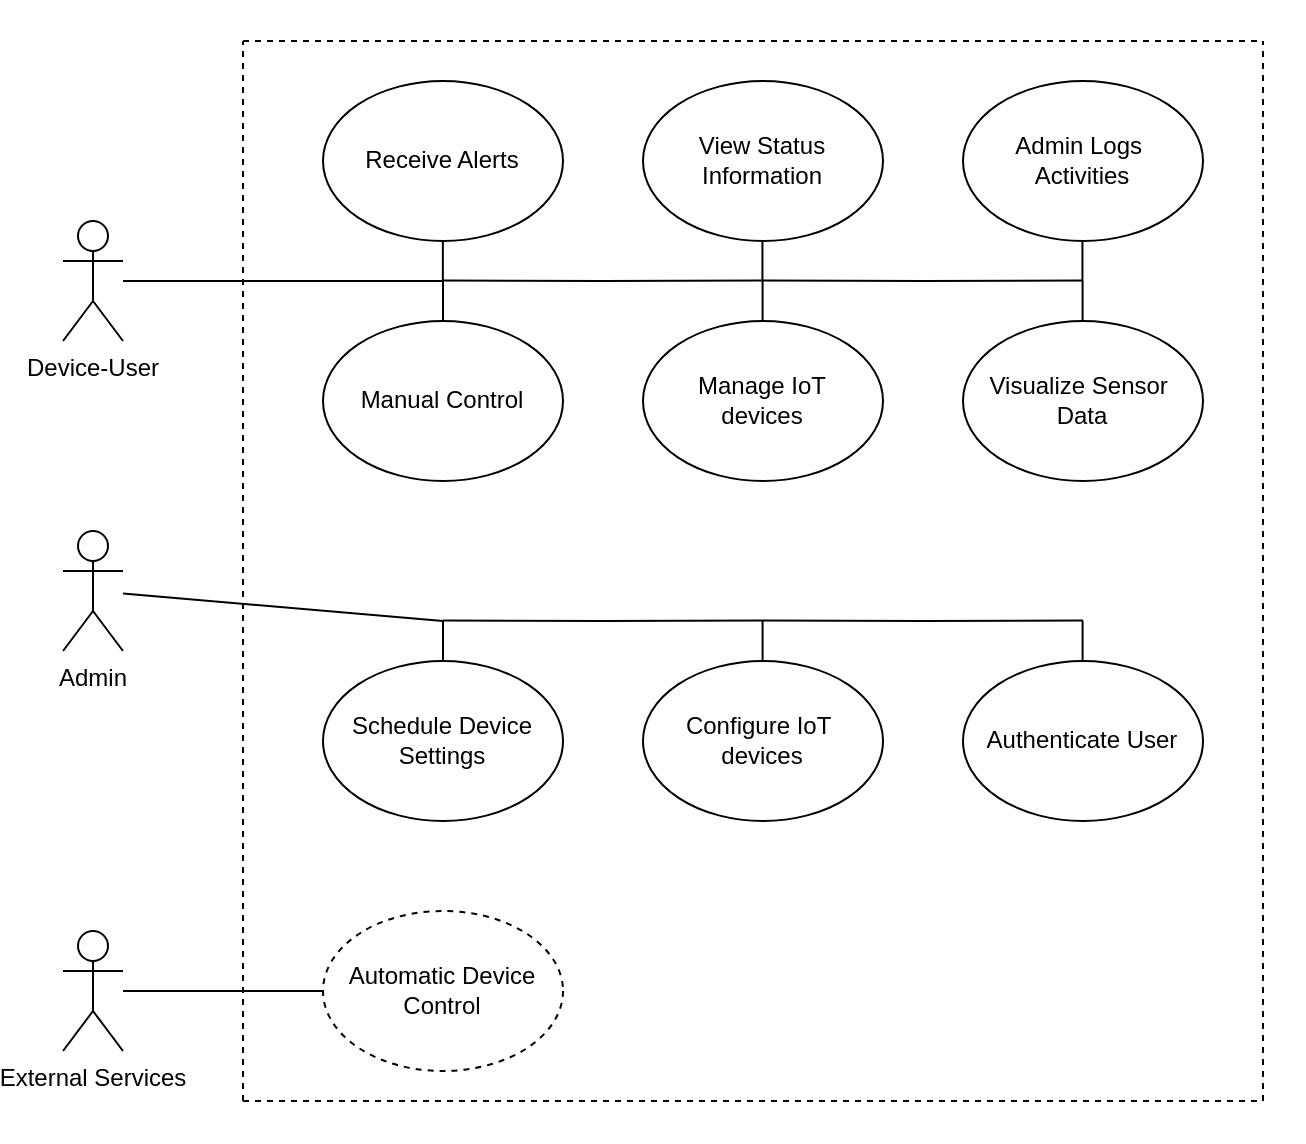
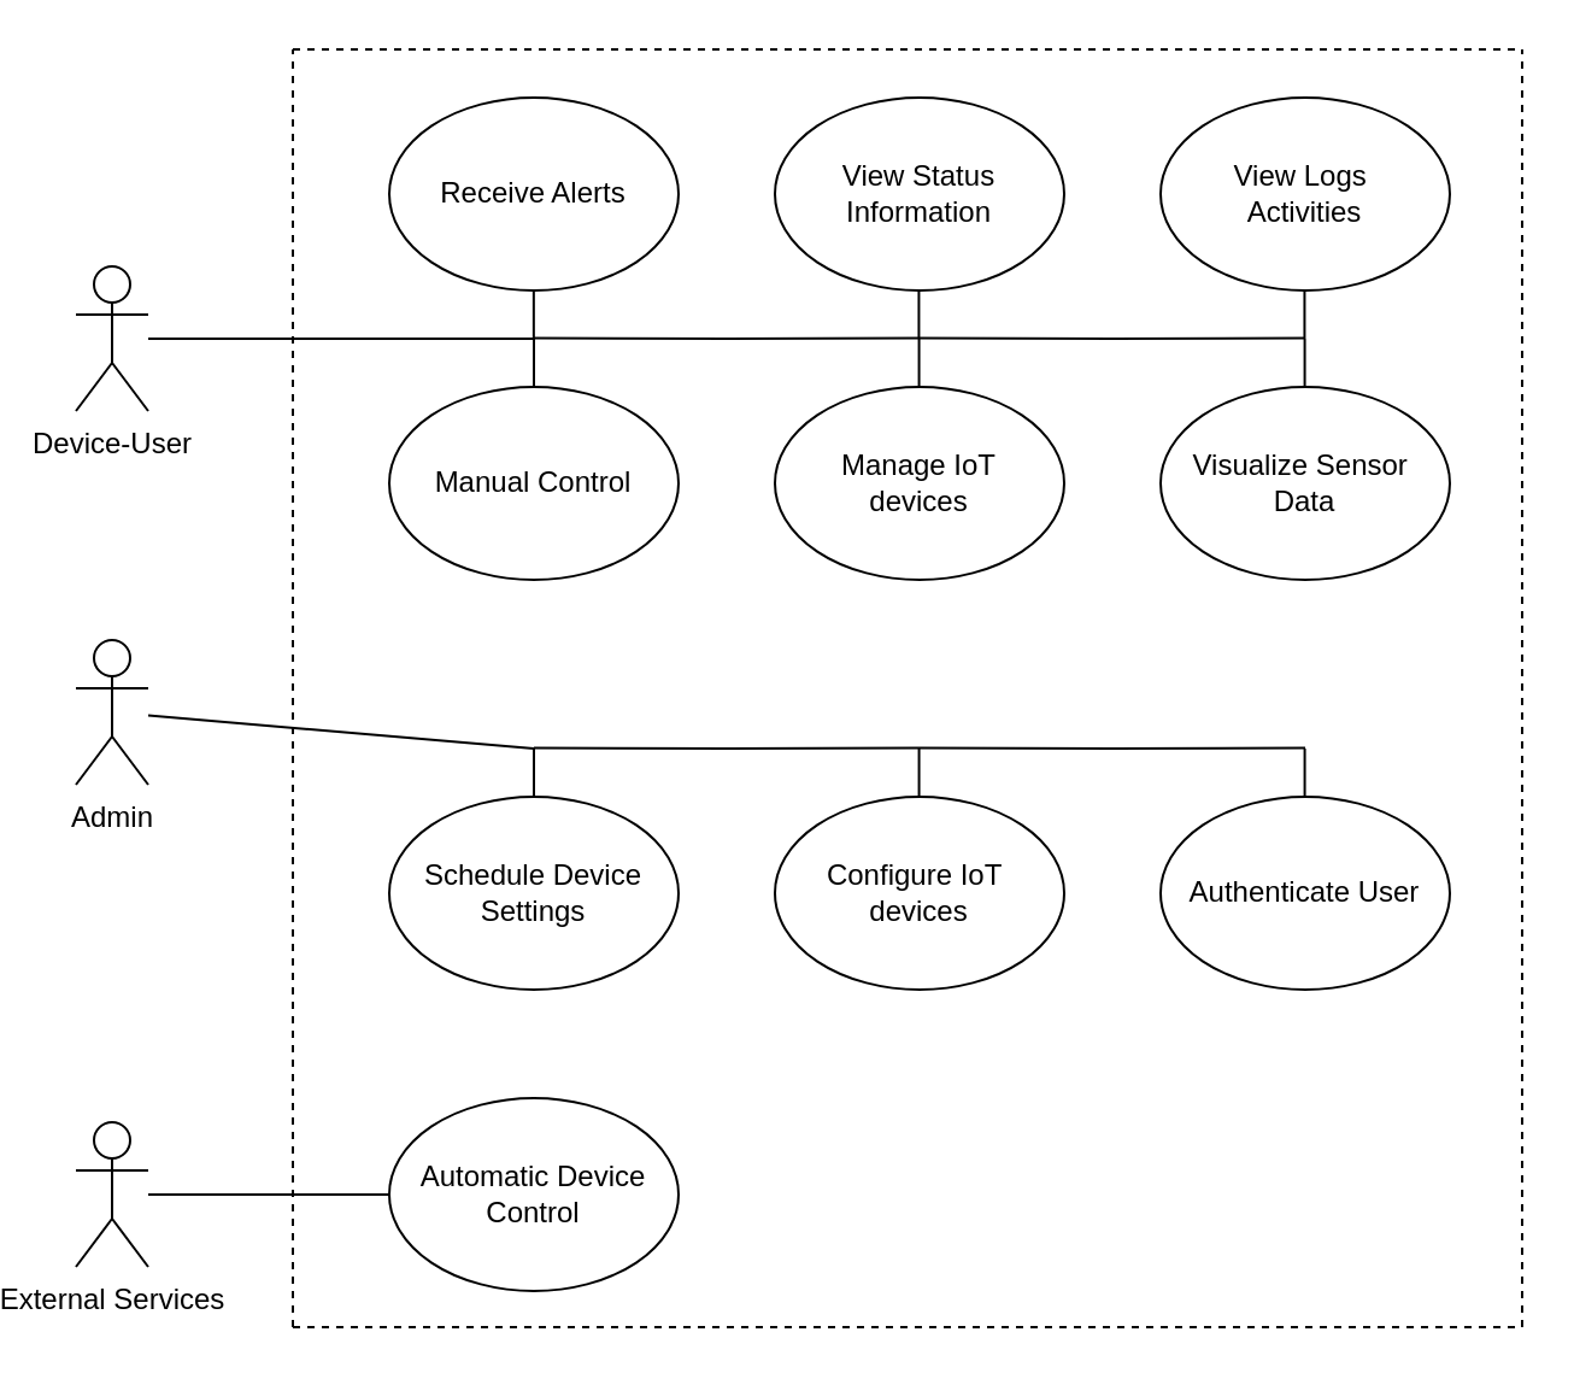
  <mxCell id="0" />
  <mxCell id="1" parent="0" />
  <mxCell id="2" value="Device-User" style="shape=umlActor;verticalLabelPosition=bottom;verticalAlign=top;html=1;outlineConnect=0;" vertex="1" parent="1"><mxGeometry x="20" y="110" width="30" height="60" as="geometry" /></mxCell>
  <mxCell id="3" value="Admin" style="shape=umlActor;verticalLabelPosition=bottom;verticalAlign=top;html=1;outlineConnect=0;" vertex="1" parent="1"><mxGeometry x="20" y="265" width="30" height="60" as="geometry" /></mxCell>
  <mxCell id="4" value="External Services" style="shape=umlActor;verticalLabelPosition=bottom;verticalAlign=top;html=1;outlineConnect=0;" vertex="1" parent="1"><mxGeometry x="20" y="465" width="30" height="60" as="geometry" /></mxCell>
  <mxCell id="5" value="Configure IoT&amp;nbsp;&lt;div&gt;devices&lt;/div&gt;" style="ellipse;whiteSpace=wrap;html=1;" vertex="1" parent="1"><mxGeometry x="310" y="330" width="120" height="80" as="geometry" /></mxCell>
  <mxCell id="6" value="Manage IoT&lt;div&gt;devices&lt;/div&gt;" style="ellipse;whiteSpace=wrap;html=1;" vertex="1" parent="1"><mxGeometry x="310" y="160" width="120" height="80" as="geometry" /></mxCell>
  <mxCell id="7" value="Receive Alerts" style="ellipse;whiteSpace=wrap;html=1;" vertex="1" parent="1"><mxGeometry x="150" y="40" width="120" height="80" as="geometry" /></mxCell>
- <mxCell id="8" value="Automatic Device Control" style="ellipse;whiteSpace=wrap;html=1;dashed=1;" vertex="1" parent="1"><mxGeometry x="150" y="455" width="120" height="80" as="geometry" /></mxCell>
+ <mxCell id="8" value="Automatic Device Control" style="ellipse;whiteSpace=wrap;html=1;" vertex="1" parent="1"><mxGeometry x="150" y="455" width="120" height="80" as="geometry" /></mxCell>
  <mxCell id="9" value="View Status Information" style="ellipse;whiteSpace=wrap;html=1;" vertex="1" parent="1"><mxGeometry x="310" y="40" width="120" height="80" as="geometry" /></mxCell>
  <mxCell id="10" value="Manual Control" style="ellipse;whiteSpace=wrap;html=1;" vertex="1" parent="1"><mxGeometry x="150" y="160" width="120" height="80" as="geometry" /></mxCell>
  <mxCell id="11" value="Schedule Device Settings" style="ellipse;whiteSpace=wrap;html=1;" vertex="1" parent="1"><mxGeometry x="150" y="330" width="120" height="80" as="geometry" /></mxCell>
  <mxCell id="12" value="Visualize Sensor&amp;nbsp;&lt;div&gt;Data&lt;/div&gt;" style="ellipse;whiteSpace=wrap;html=1;" vertex="1" parent="1"><mxGeometry x="470" y="160" width="120" height="80" as="geometry" /></mxCell>
- <mxCell id="13" value="Admin Logs&amp;nbsp;&lt;div&gt;Activities&lt;/div&gt;" style="ellipse;whiteSpace=wrap;html=1;" vertex="1" parent="1"><mxGeometry x="470" y="40" width="120" height="80" as="geometry" /></mxCell>
+ <mxCell id="13" value="View Logs&amp;nbsp;&lt;div&gt;Activities&lt;/div&gt;" style="ellipse;whiteSpace=wrap;html=1;" vertex="1" parent="1"><mxGeometry x="470" y="40" width="120" height="80" as="geometry" /></mxCell>
  <mxCell id="14" value="Authenticate User" style="ellipse;whiteSpace=wrap;html=1;" vertex="1" parent="1"><mxGeometry x="470" y="330" width="120" height="80" as="geometry" /></mxCell>
  <mxCell id="15" value="" style="endArrow=none;html=1;rounded=0;" edge="1" parent="1" source="3"><mxGeometry width="50" height="50" relative="1" as="geometry"><mxPoint x="110" y="350" as="sourcePoint" /><mxPoint x="210" y="310" as="targetPoint" /></mxGeometry></mxCell>
  <mxCell id="16" value="" style="endArrow=none;html=1;rounded=0;" edge="1" parent="1"><mxGeometry width="50" height="50" relative="1" as="geometry"><mxPoint x="210" y="330" as="sourcePoint" /><mxPoint x="210" y="310" as="targetPoint" /></mxGeometry></mxCell>
  <mxCell id="17" value="" style="endArrow=none;html=1;rounded=0;" edge="1" parent="1"><mxGeometry width="50" height="50" relative="1" as="geometry"><mxPoint x="210" y="309.79" as="sourcePoint" /><mxPoint x="370" y="309.79" as="targetPoint" /><Array as="points"><mxPoint x="290" y="310" /></Array></mxGeometry></mxCell>
  <mxCell id="18" value="" style="endArrow=none;html=1;rounded=0;" edge="1" parent="1"><mxGeometry width="50" height="50" relative="1" as="geometry"><mxPoint x="369.79" y="330" as="sourcePoint" /><mxPoint x="369.79" y="310" as="targetPoint" /></mxGeometry></mxCell>
  <mxCell id="19" value="" style="endArrow=none;html=1;rounded=0;" edge="1" parent="1"><mxGeometry width="50" height="50" relative="1" as="geometry"><mxPoint x="370" y="309.79" as="sourcePoint" /><mxPoint x="530" y="309.79" as="targetPoint" /><Array as="points"><mxPoint x="450" y="310" /></Array></mxGeometry></mxCell>
  <mxCell id="20" value="" style="endArrow=none;html=1;rounded=0;" edge="1" parent="1"><mxGeometry width="50" height="50" relative="1" as="geometry"><mxPoint x="529.79" y="330" as="sourcePoint" /><mxPoint x="529.79" y="310" as="targetPoint" /></mxGeometry></mxCell>
  <mxCell id="21" value="" style="endArrow=none;html=1;rounded=0;entryX=0;entryY=0.5;entryDx=0;entryDy=0;" edge="1" parent="1" target="8"><mxGeometry width="50" height="50" relative="1" as="geometry"><mxPoint x="50" y="495" as="sourcePoint" /><mxPoint x="100" y="445" as="targetPoint" /></mxGeometry></mxCell>
  <mxCell id="22" value="" style="endArrow=none;html=1;rounded=0;" edge="1" parent="1"><mxGeometry width="50" height="50" relative="1" as="geometry"><mxPoint x="50" y="140" as="sourcePoint" /><mxPoint x="210" y="140" as="targetPoint" /></mxGeometry></mxCell>
  <mxCell id="23" value="" style="endArrow=none;html=1;rounded=0;" edge="1" parent="1"><mxGeometry width="50" height="50" relative="1" as="geometry"><mxPoint x="210" y="160" as="sourcePoint" /><mxPoint x="210" y="140" as="targetPoint" /></mxGeometry></mxCell>
  <mxCell id="24" value="" style="endArrow=none;html=1;rounded=0;" edge="1" parent="1"><mxGeometry width="50" height="50" relative="1" as="geometry"><mxPoint x="210" y="139.79" as="sourcePoint" /><mxPoint x="370" y="139.79" as="targetPoint" /><Array as="points"><mxPoint x="290" y="140" /></Array></mxGeometry></mxCell>
  <mxCell id="25" value="" style="endArrow=none;html=1;rounded=0;" edge="1" parent="1"><mxGeometry width="50" height="50" relative="1" as="geometry"><mxPoint x="369.79" y="160" as="sourcePoint" /><mxPoint x="369.79" y="140" as="targetPoint" /></mxGeometry></mxCell>
  <mxCell id="26" value="" style="endArrow=none;html=1;rounded=0;" edge="1" parent="1"><mxGeometry width="50" height="50" relative="1" as="geometry"><mxPoint x="370" y="139.79" as="sourcePoint" /><mxPoint x="530" y="139.79" as="targetPoint" /><Array as="points"><mxPoint x="450" y="140" /></Array></mxGeometry></mxCell>
  <mxCell id="27" value="" style="endArrow=none;html=1;rounded=0;" edge="1" parent="1"><mxGeometry width="50" height="50" relative="1" as="geometry"><mxPoint x="529.79" y="160" as="sourcePoint" /><mxPoint x="529.79" y="140" as="targetPoint" /></mxGeometry></mxCell>
  <mxCell id="28" value="" style="endArrow=none;html=1;rounded=0;" edge="1" parent="1"><mxGeometry width="50" height="50" relative="1" as="geometry"><mxPoint x="209.93" y="140" as="sourcePoint" /><mxPoint x="209.93" y="120" as="targetPoint" /></mxGeometry></mxCell>
  <mxCell id="29" value="" style="endArrow=none;html=1;rounded=0;" edge="1" parent="1"><mxGeometry width="50" height="50" relative="1" as="geometry"><mxPoint x="369.72" y="140" as="sourcePoint" /><mxPoint x="369.72" y="120" as="targetPoint" /></mxGeometry></mxCell>
  <mxCell id="30" value="" style="endArrow=none;html=1;rounded=0;" edge="1" parent="1"><mxGeometry width="50" height="50" relative="1" as="geometry"><mxPoint x="529.72" y="140" as="sourcePoint" /><mxPoint x="529.72" y="120" as="targetPoint" /></mxGeometry></mxCell>
  <mxCell id="31" value="" style="endArrow=none;dashed=1;html=1;rounded=0;" edge="1" parent="1"><mxGeometry width="50" height="50" relative="1" as="geometry"><mxPoint x="110" y="550" as="sourcePoint" /><mxPoint x="110" y="20" as="targetPoint" /></mxGeometry></mxCell>
  <mxCell id="32" value="" style="endArrow=none;dashed=1;html=1;rounded=0;" edge="1" parent="1"><mxGeometry width="50" height="50" relative="1" as="geometry"><mxPoint x="110" y="20" as="sourcePoint" /><mxPoint x="620" y="20" as="targetPoint" /></mxGeometry></mxCell>
  <mxCell id="33" value="" style="endArrow=none;dashed=1;html=1;rounded=0;" edge="1" parent="1"><mxGeometry width="50" height="50" relative="1" as="geometry"><mxPoint x="620" y="550" as="sourcePoint" /><mxPoint x="620" y="20" as="targetPoint" /></mxGeometry></mxCell>
  <mxCell id="34" value="" style="endArrow=none;dashed=1;html=1;rounded=0;" edge="1" parent="1"><mxGeometry width="50" height="50" relative="1" as="geometry"><mxPoint x="110" y="550" as="sourcePoint" /><mxPoint x="620" y="550" as="targetPoint" /></mxGeometry></mxCell>
